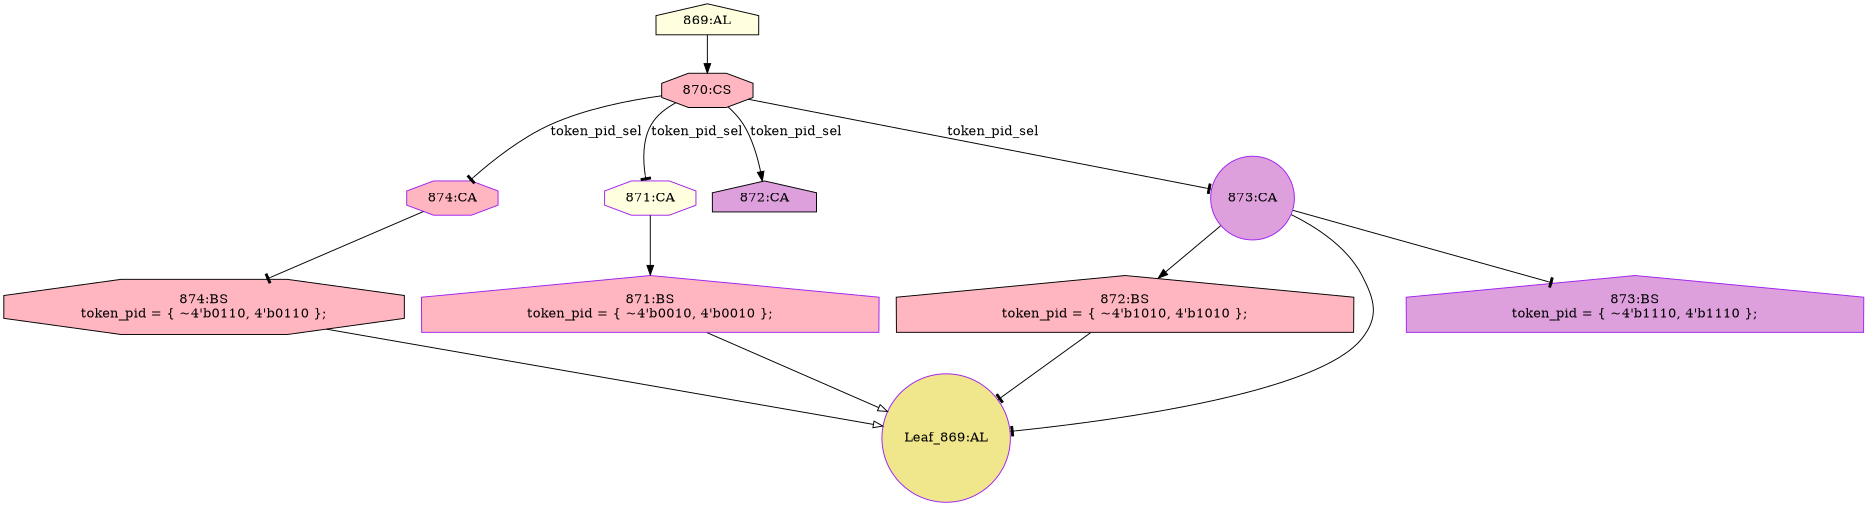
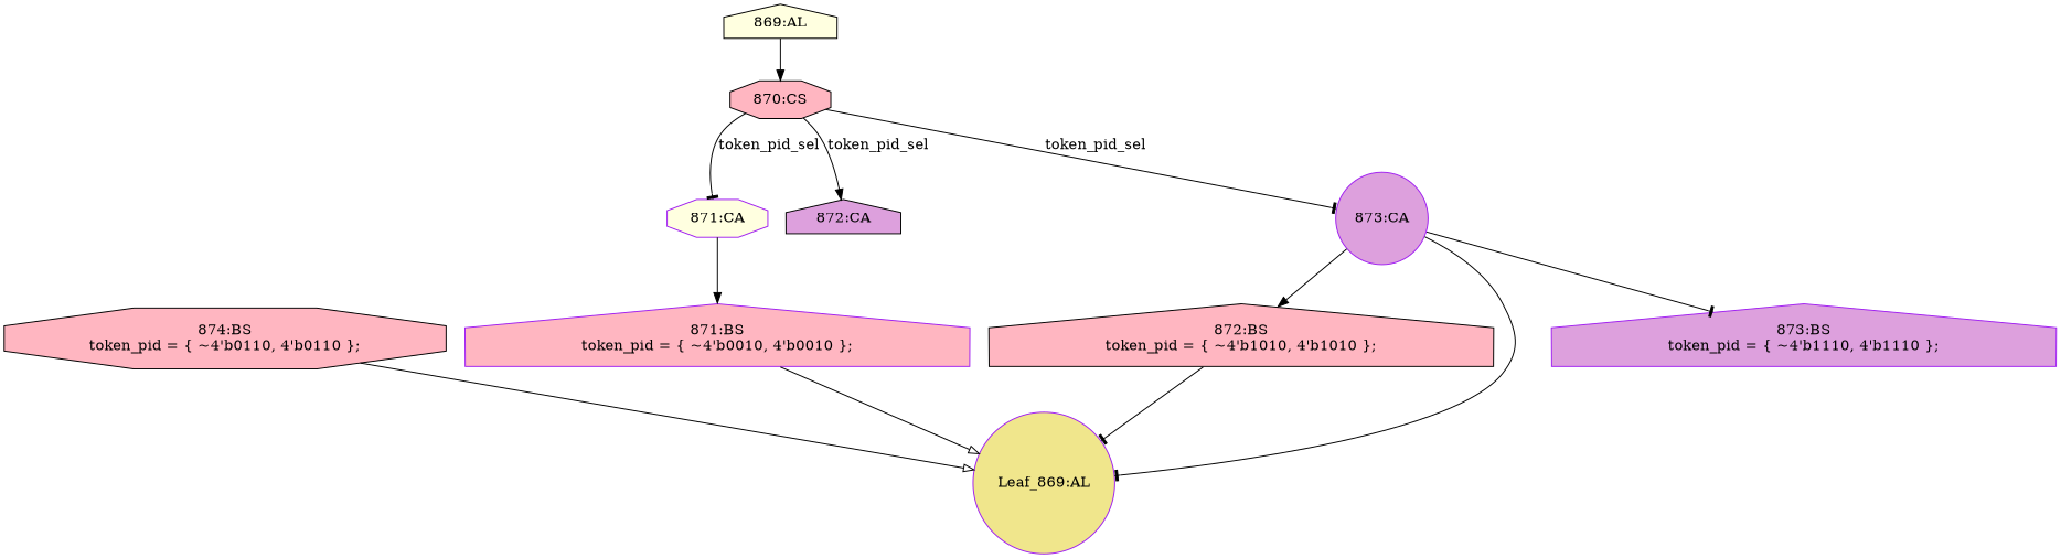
  strict digraph {
    node [color=purple fillcolor=lightpink shape=house statements="[]" style=filled typ=BlockingSubstitution]
    edge [arrowhead=tee cond="[]" lineno=None]
    n1 [ast="<pyverilog.vparser.ast.BlockingSubstitution object at 0x7f55d3d0a310>" color=black label="872:BS\ntoken_pid = { ~4'b1010, 4'b1010 };" statements="[<pyverilog.vparser.ast.BlockingSubstitution object at 0x7f55d3d0a310>]"]
    n2 [def_var="['token_pid']" fillcolor=khaki label="Leaf_869:AL" shape=circle statements="" typ=""]
    n3 [ast="<pyverilog.vparser.ast.Always object at 0x7f55d3d0e490>" clk_sens=False color=black fillcolor=lightyellow label="869:AL" sens="['token_pid_sel']" typ=Always use_var="['token_pid_sel']"]
    n4 [ast="<pyverilog.vparser.ast.CaseStatement object at 0x7f55d3d0e590>" color=black label="870:CS" shape=octagon typ=CaseStatement]
-   n5 [ast="<pyverilog.vparser.ast.Case object at 0x7f55d3d0ec10>" label="874:CA" shape=octagon typ=Case]
    n6 [ast="<pyverilog.vparser.ast.Case object at 0x7f55d3d0e690>" fillcolor=lightyellow label="871:CA" shape=octagon typ=Case]
    n7 [ast="<pyverilog.vparser.ast.Case object at 0x7f55d3d0e910>" color=black fillcolor=plum label="872:CA" typ=Case]
    n8 [ast="<pyverilog.vparser.ast.Case object at 0x7f55d3d0e9d0>" fillcolor=plum label="873:CA" shape=circle typ=Case]
    n9 [ast="<pyverilog.vparser.ast.BlockingSubstitution object at 0x7f55d3d0ec90>" color=black label="874:BS\ntoken_pid = { ~4'b0110, 4'b0110 };" shape=octagon statements="[<pyverilog.vparser.ast.BlockingSubstitution object at 0x7f55d3d0ec90>]"]
    n10 [ast="<pyverilog.vparser.ast.BlockingSubstitution object at 0x7f55d3d0e710>" label="871:BS\ntoken_pid = { ~4'b0010, 4'b0010 };" statements="[<pyverilog.vparser.ast.BlockingSubstitution object at 0x7f55d3d0e710>]"]
    n11 [ast="<pyverilog.vparser.ast.BlockingSubstitution object at 0x7f55d3d0ea50>" fillcolor=plum label="873:BS\ntoken_pid = { ~4'b1110, 4'b1110 };" statements="[<pyverilog.vparser.ast.BlockingSubstitution object at 0x7f55d3d0ea50>]"]
    n1 -> n2
    n3 -> n4 [arrowhead=normal]
-   n4 -> n5 [cond="['token_pid_sel']" label=token_pid_sel lineno=870]
    n4 -> n6 [cond="['token_pid_sel']" label=token_pid_sel lineno=870]
    n4 -> n7 [arrowhead=normal cond="['token_pid_sel']" label=token_pid_sel lineno=870]
    n4 -> n8 [cond="['token_pid_sel']" label=token_pid_sel lineno=870]
-   n5 -> n9
    n6 -> n10 [arrowhead=normal]
    n8 -> n1 [arrowhead=normal]
    n8 -> n2
    n8 -> n11
    n9 -> n2 [arrowhead=onormal]
    n10 -> n2 [arrowhead=onormal]
  }
